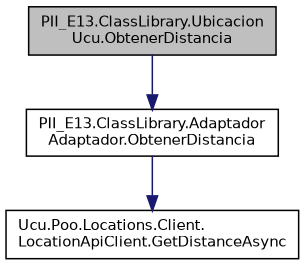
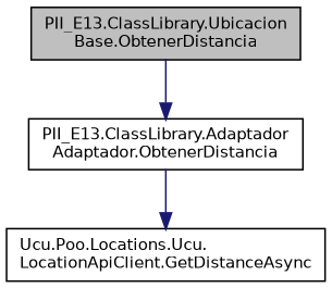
  digraph {
    rankdir=TB
    node [color=black fillcolor=white fontname=Helvetica fontsize=10 shape=record style=filled]
    edge [color=midnightblue fontname=Helvetica fontsize=10 labelfontname=Helvetica labelfontsize=10 style=solid]
-   n1 [fillcolor=grey75 fontcolor=black height=0.2 label="PII_E13.ClassLibrary.Ubicacion\lUcu.ObtenerDistancia" width=0.4]
+   n1 [fillcolor=grey75 fontcolor=black height=0.2 label="PII_E13.ClassLibrary.Ubicacion\lBase.ObtenerDistancia" width=0.4]
    n2 [height=0.2 label="PII_E13.ClassLibrary.Adaptador\lAdaptador.ObtenerDistancia" width=0.4]
-   n3 [height=0.2 label="Ucu.Poo.Locations.Client.\lLocationApiClient.GetDistanceAsync" width=0.4]
+   n3 [height=0.2 label="Ucu.Poo.Locations.Ucu.\lLocationApiClient.GetDistanceAsync" width=0.4]
    n1 -> n2
    n2 -> n3
  }
